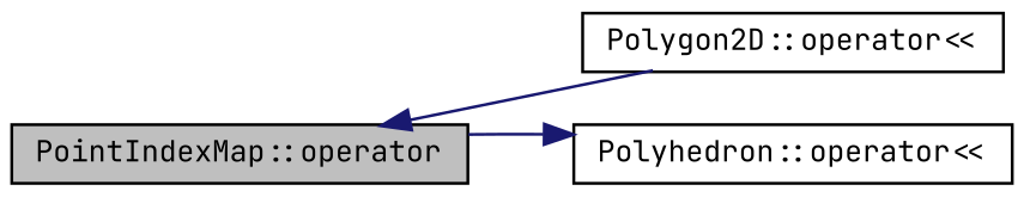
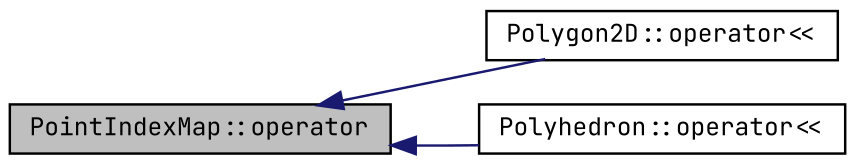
  digraph {
    fontname="JetBrains Mono"
    rankdir=LR
    node [color=black fillcolor=white fontname="JetBrains Mono" fontsize=10 shape=record style=filled]
    edge [color=midnightblue dir=back fontname="JetBrains Mono" fontsize=10 labelfontname=Helvetica labelfontsize=10 style=solid]
    n1 [fillcolor=grey75 fontcolor=black height=0.2 label="PointIndexMap::operator" width=0.4]
    n2 [height=0.2 label="Polygon2D::operator\<\<" width=0.4]
    n3 [height=0.2 label="Polyhedron::operator\<\<" width=0.4]
    n1 -> n2
-   n3 -> n1
+   n1 -> n3
  }
